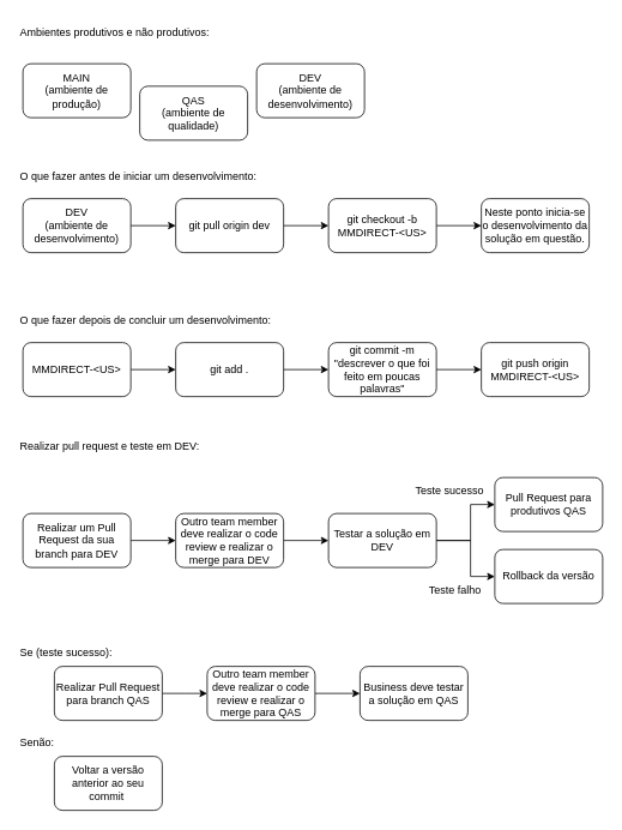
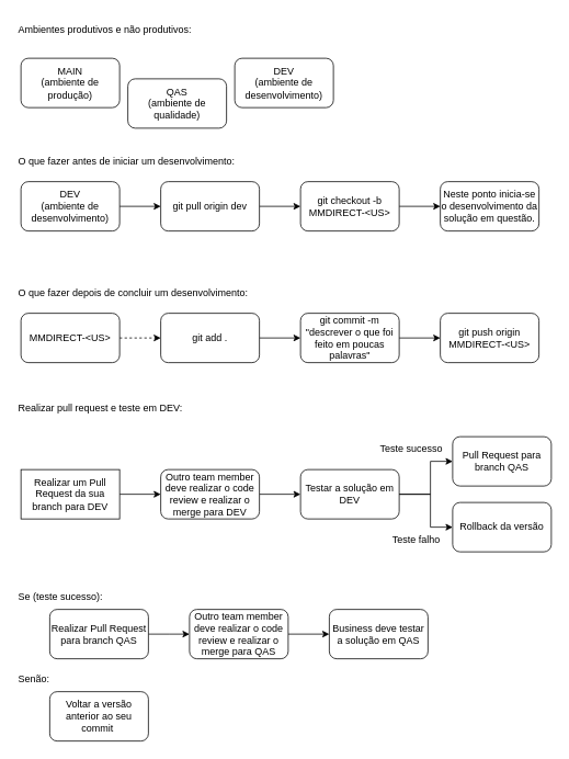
  <mxCell id="0" />
  <mxCell id="1" parent="0" />
  <mxCell id="2" value="MAIN&lt;br&gt;(ambiente de produção)" style="rounded=1;whiteSpace=wrap;html=1;" parent="1" vertex="1"><mxGeometry x="25" y="70" width="120" height="60" as="geometry" /></mxCell>
  <mxCell id="3" value="QAS&lt;br&gt;(ambiente de qualidade)" style="rounded=1;whiteSpace=wrap;html=1;" parent="1" vertex="1"><mxGeometry x="155" y="95" width="120" height="60" as="geometry" /></mxCell>
  <mxCell id="4" value="DEV&lt;br&gt;(ambiente de desenvolvimento)" style="rounded=1;whiteSpace=wrap;html=1;" parent="1" vertex="1"><mxGeometry x="285" y="70" width="120" height="60" as="geometry" /></mxCell>
  <mxCell id="5" value="" style="edgeStyle=orthogonalEdgeStyle;rounded=0;orthogonalLoop=1;jettySize=auto;html=1;" parent="1" source="6" target="10" edge="1"><mxGeometry relative="1" as="geometry" /></mxCell>
  <mxCell id="6" value="git pull origin dev" style="whiteSpace=wrap;html=1;rounded=1;" parent="1" vertex="1"><mxGeometry x="195" y="220" width="120" height="60" as="geometry" /></mxCell>
  <mxCell id="7" value="" style="edgeStyle=orthogonalEdgeStyle;rounded=0;orthogonalLoop=1;jettySize=auto;html=1;" parent="1" source="8" target="6" edge="1"><mxGeometry relative="1" as="geometry" /></mxCell>
  <mxCell id="8" value="DEV&lt;br&gt;(ambiente de desenvolvimento)" style="rounded=1;whiteSpace=wrap;html=1;" parent="1" vertex="1"><mxGeometry x="25" y="220" width="120" height="60" as="geometry" /></mxCell>
  <mxCell id="9" value="" style="edgeStyle=orthogonalEdgeStyle;rounded=0;orthogonalLoop=1;jettySize=auto;html=1;" parent="1" source="10" target="11" edge="1"><mxGeometry relative="1" as="geometry" /></mxCell>
  <mxCell id="10" value="git checkout -b MMDIRECT-&amp;lt;US&amp;gt;" style="whiteSpace=wrap;html=1;rounded=1;" parent="1" vertex="1"><mxGeometry x="365" y="220" width="120" height="60" as="geometry" /></mxCell>
  <mxCell id="11" value="Neste ponto inicia-se o desenvolvimento da solução em questão." style="whiteSpace=wrap;html=1;rounded=1;" parent="1" vertex="1"><mxGeometry x="535" y="220" width="120" height="60" as="geometry" /></mxCell>
  <mxCell id="12" value="Ambientes produtivos e não produtivos:" style="text;html=1;strokeColor=none;fillColor=none;align=left;verticalAlign=middle;whiteSpace=wrap;rounded=0;" parent="1" vertex="1"><mxGeometry x="20" y="20" width="230" height="30" as="geometry" /></mxCell>
  <mxCell id="13" value="O que fazer antes de iniciar um desenvolvimento:" style="text;html=1;strokeColor=none;fillColor=none;align=left;verticalAlign=middle;whiteSpace=wrap;rounded=0;" parent="1" vertex="1"><mxGeometry x="20" y="180" width="290" height="30" as="geometry" /></mxCell>
  <mxCell id="14" value="O que fazer depois de concluir um desenvolvimento:" style="text;html=1;strokeColor=none;fillColor=none;align=left;verticalAlign=middle;whiteSpace=wrap;rounded=0;" parent="1" vertex="1"><mxGeometry x="20" y="340" width="290" height="30" as="geometry" /></mxCell>
  <mxCell id="15" value="" style="edgeStyle=orthogonalEdgeStyle;rounded=0;orthogonalLoop=1;jettySize=auto;html=1;" parent="1" source="16" target="20" edge="1"><mxGeometry relative="1" as="geometry" /></mxCell>
  <mxCell id="16" value="git add ." style="whiteSpace=wrap;html=1;rounded=1;" parent="1" vertex="1"><mxGeometry x="195" y="380" width="120" height="60" as="geometry" /></mxCell>
- <mxCell id="17" value="" style="edgeStyle=orthogonalEdgeStyle;rounded=0;orthogonalLoop=1;jettySize=auto;html=1;" parent="1" source="18" target="16" edge="1"><mxGeometry relative="1" as="geometry" /></mxCell>
+ <mxCell id="17" value="" style="edgeStyle=orthogonalEdgeStyle;rounded=0;orthogonalLoop=1;jettySize=auto;html=1;dashed=1;" parent="1" source="18" target="16" edge="1"><mxGeometry relative="1" as="geometry" /></mxCell>
  <mxCell id="18" value="MMDIRECT-&amp;lt;US&amp;gt;" style="rounded=1;whiteSpace=wrap;html=1;" parent="1" vertex="1"><mxGeometry x="25" y="380" width="120" height="60" as="geometry" /></mxCell>
  <mxCell id="19" value="" style="edgeStyle=orthogonalEdgeStyle;rounded=0;orthogonalLoop=1;jettySize=auto;html=1;" parent="1" source="20" target="21" edge="1"><mxGeometry relative="1" as="geometry" /></mxCell>
  <mxCell id="20" value="git commit -m &quot;descrever o que foi feito em poucas palavras&quot;" style="whiteSpace=wrap;html=1;rounded=1;" parent="1" vertex="1"><mxGeometry x="365" y="380" width="120" height="60" as="geometry" /></mxCell>
  <mxCell id="21" value="git push origin MMDIRECT-&amp;lt;US&amp;gt;" style="whiteSpace=wrap;html=1;rounded=1;" parent="1" vertex="1"><mxGeometry x="535" y="380" width="120" height="60" as="geometry" /></mxCell>
  <mxCell id="22" value="" style="edgeStyle=orthogonalEdgeStyle;rounded=0;orthogonalLoop=1;jettySize=auto;html=1;" parent="1" source="23" target="27" edge="1"><mxGeometry relative="1" as="geometry" /></mxCell>
  <mxCell id="23" value="Outro team member deve realizar o code review e realizar o merge para DEV" style="whiteSpace=wrap;html=1;rounded=1;" parent="1" vertex="1"><mxGeometry x="195" y="570" width="120" height="60" as="geometry" /></mxCell>
  <mxCell id="24" value="" style="edgeStyle=orthogonalEdgeStyle;rounded=0;orthogonalLoop=1;jettySize=auto;html=1;" parent="1" source="25" target="23" edge="1"><mxGeometry relative="1" as="geometry" /></mxCell>
- <mxCell id="25" value="Realizar um Pull Request da sua branch para DEV" style="rounded=1;whiteSpace=wrap;html=1;" parent="1" vertex="1"><mxGeometry x="25" y="570" width="120" height="60" as="geometry" /></mxCell>
+ <mxCell id="25" value="Realizar um Pull Request da sua branch para DEV" style="whiteSpace=wrap;html=1;rounded=0;" parent="1" vertex="1"><mxGeometry x="25" y="570" width="120" height="60" as="geometry" /></mxCell>
  <mxCell id="26" value="" style="edgeStyle=orthogonalEdgeStyle;rounded=0;orthogonalLoop=1;jettySize=auto;html=1;" parent="1" source="27" target="29" edge="1"><mxGeometry relative="1" as="geometry"><Array as="points"><mxPoint x="523" y="600" /><mxPoint x="523" y="640" /></Array></mxGeometry></mxCell>
  <mxCell id="27" value="Testar a solução em DEV" style="whiteSpace=wrap;html=1;rounded=1;" parent="1" vertex="1"><mxGeometry x="365" y="570" width="120" height="60" as="geometry" /></mxCell>
- <mxCell id="28" value="Pull Request para produtivos QAS" style="whiteSpace=wrap;html=1;rounded=1;" parent="1" vertex="1"><mxGeometry x="550" y="530" width="120" height="60" as="geometry" /></mxCell>
+ <mxCell id="28" value="Pull Request para branch QAS" style="whiteSpace=wrap;html=1;rounded=1;" parent="1" vertex="1"><mxGeometry x="550" y="530" width="120" height="60" as="geometry" /></mxCell>
  <mxCell id="29" value="Rollback da versão" style="whiteSpace=wrap;html=1;rounded=1;" parent="1" vertex="1"><mxGeometry x="550" y="610" width="120" height="60" as="geometry" /></mxCell>
  <mxCell id="30" value="" style="edgeStyle=orthogonalEdgeStyle;rounded=0;orthogonalLoop=1;jettySize=auto;html=1;exitX=1;exitY=0.5;exitDx=0;exitDy=0;" parent="1" source="27" edge="1"><mxGeometry relative="1" as="geometry"><mxPoint x="485" y="580" as="sourcePoint" /><mxPoint x="550" y="560" as="targetPoint" /><Array as="points"><mxPoint x="523" y="600" /><mxPoint x="523" y="560" /></Array></mxGeometry></mxCell>
  <mxCell id="31" value="Teste sucesso" style="text;html=1;strokeColor=none;fillColor=none;align=left;verticalAlign=middle;whiteSpace=wrap;rounded=0;" parent="1" vertex="1"><mxGeometry x="460" y="530" width="85" height="30" as="geometry" /></mxCell>
  <mxCell id="32" value="Teste falho" style="text;html=1;strokeColor=none;fillColor=none;align=left;verticalAlign=middle;whiteSpace=wrap;rounded=0;" parent="1" vertex="1"><mxGeometry x="475" y="640" width="75" height="30" as="geometry" /></mxCell>
  <mxCell id="33" value="Realizar pull request e teste em DEV:" style="text;html=1;strokeColor=none;fillColor=none;align=left;verticalAlign=middle;whiteSpace=wrap;rounded=0;" parent="1" vertex="1"><mxGeometry x="20" y="480" width="290" height="30" as="geometry" /></mxCell>
  <mxCell id="34" value="Se (teste sucesso):" style="text;html=1;strokeColor=none;fillColor=none;align=left;verticalAlign=middle;whiteSpace=wrap;rounded=0;" vertex="1" parent="1"><mxGeometry x="20" y="710" width="290" height="30" as="geometry" /></mxCell>
  <mxCell id="35" value="Senão:" style="text;html=1;strokeColor=none;fillColor=none;align=left;verticalAlign=middle;whiteSpace=wrap;rounded=0;" vertex="1" parent="1"><mxGeometry x="20" y="810" width="290" height="30" as="geometry" /></mxCell>
  <mxCell id="36" value="" style="edgeStyle=orthogonalEdgeStyle;rounded=0;orthogonalLoop=1;jettySize=auto;html=1;" edge="1" parent="1" source="37"><mxGeometry relative="1" as="geometry"><mxPoint x="230" y="770" as="targetPoint" /></mxGeometry></mxCell>
  <mxCell id="37" value="Realizar Pull Request para branch QAS" style="whiteSpace=wrap;html=1;rounded=1;" vertex="1" parent="1"><mxGeometry x="60" y="740" width="120" height="60" as="geometry" /></mxCell>
  <mxCell id="38" value="" style="edgeStyle=orthogonalEdgeStyle;rounded=0;orthogonalLoop=1;jettySize=auto;html=1;" edge="1" parent="1" source="39" target="40"><mxGeometry relative="1" as="geometry" /></mxCell>
  <mxCell id="39" value="Outro team member deve realizar o code review e realizar o merge para QAS" style="whiteSpace=wrap;html=1;rounded=1;" vertex="1" parent="1"><mxGeometry x="230" y="740" width="120" height="60" as="geometry" /></mxCell>
  <mxCell id="40" value="Business deve testar a solução em QAS" style="whiteSpace=wrap;html=1;rounded=1;" vertex="1" parent="1"><mxGeometry x="400" y="740" width="120" height="60" as="geometry" /></mxCell>
  <mxCell id="41" value="Voltar a versão anterior ao seu commit&amp;nbsp;" style="whiteSpace=wrap;html=1;rounded=1;" vertex="1" parent="1"><mxGeometry x="60" y="840" width="120" height="60" as="geometry" /></mxCell>
